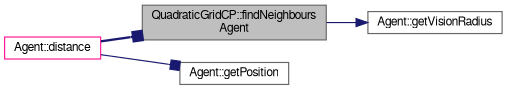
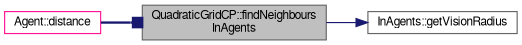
  digraph {
    rankdir=LR
    node [color=gray40 fillcolor=white fontname=FreeSans fontsize=10 shape=record style=filled]
    edge [arrowhead=box color=midnightblue fontname=FreeSans fontsize=10 labelfontname=FreeSans labelfontsize=10 style=solid]
-   n1 [fillcolor=grey75 fontcolor=black height=0.2 label="QuadraticGridCP::findNeighbours\lAgent" width=0.4]
-   n2 [height=0.2 label="Agent::getVisionRadius" width=0.4]
+   n1 [fillcolor=grey75 fontcolor=black height=0.2 label="QuadraticGridCP::findNeighbours\lInAgents" width=0.4]
+   n2 [height=0.2 label="InAgents::getVisionRadius" width=0.4]
    n3 [color=deeppink height=0.2 label="Agent::distance" width=0.4]
-   n4 [height=0.2 label="Agent::getPosition" width=0.4]
    n1 -> n2 [arrowhead=normal]
    n3 -> n1 [style=bold]
-   n3 -> n4
  }
